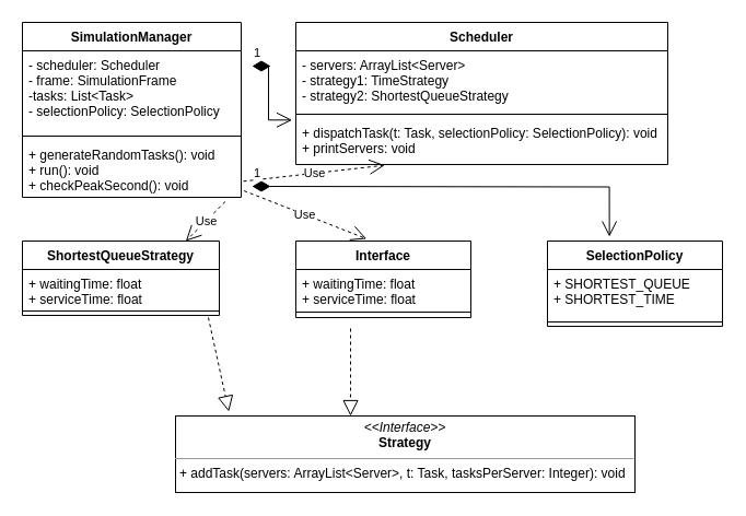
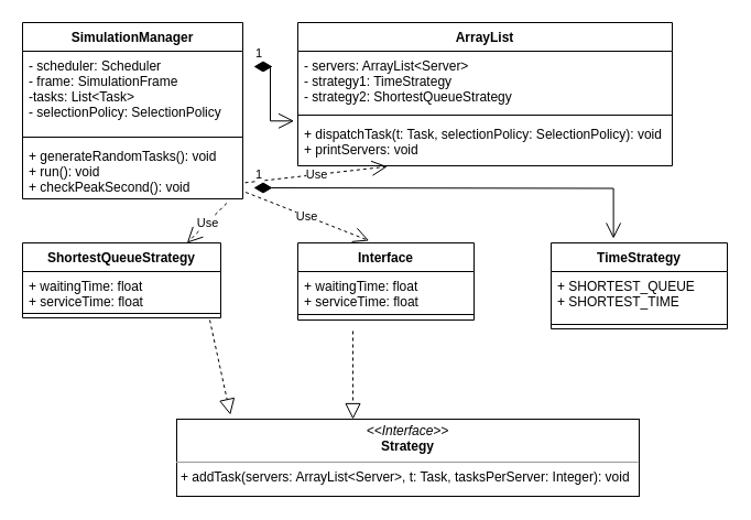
  <mxCell id="0" />
  <mxCell id="1" parent="0" />
- <mxCell id="2" value="Scheduler" style="swimlane;fontStyle=1;align=center;verticalAlign=top;childLayout=stackLayout;horizontal=1;startSize=26;horizontalStack=0;resizeParent=1;resizeParentMax=0;resizeLast=0;collapsible=1;marginBottom=0;" vertex="1" parent="1"><mxGeometry x="270" y="20" width="340" height="130" as="geometry" /></mxCell>
+ <mxCell id="2" value="ArrayList" style="swimlane;fontStyle=1;align=center;verticalAlign=top;childLayout=stackLayout;horizontal=1;startSize=26;horizontalStack=0;resizeParent=1;resizeParentMax=0;resizeLast=0;collapsible=1;marginBottom=0;" vertex="1" parent="1"><mxGeometry x="270" y="20" width="340" height="130" as="geometry" /></mxCell>
  <mxCell id="3" value="- servers: ArrayList&lt;Server&gt;&#10;- strategy1: TimeStrategy&#10;- strategy2: ShortestQueueStrategy" style="text;strokeColor=none;fillColor=none;align=left;verticalAlign=top;spacingLeft=4;spacingRight=4;overflow=hidden;rotatable=0;points=[[0,0.5],[1,0.5]];portConstraint=eastwest;" vertex="1" parent="2"><mxGeometry y="26" width="340" height="54" as="geometry" /></mxCell>
  <mxCell id="4" value="" style="line;strokeWidth=1;fillColor=none;align=left;verticalAlign=middle;spacingTop=-1;spacingLeft=3;spacingRight=3;rotatable=0;labelPosition=right;points=[];portConstraint=eastwest;" vertex="1" parent="2"><mxGeometry y="80" width="340" height="8" as="geometry" /></mxCell>
  <mxCell id="5" value="+ dispatchTask(t: Task, selectionPolicy: SelectionPolicy): void&#10;+ printServers: void" style="text;strokeColor=none;fillColor=none;align=left;verticalAlign=top;spacingLeft=4;spacingRight=4;overflow=hidden;rotatable=0;points=[[0,0.5],[1,0.5]];portConstraint=eastwest;" vertex="1" parent="2"><mxGeometry y="88" width="340" height="42" as="geometry" /></mxCell>
  <mxCell id="6" value="Interface" style="swimlane;fontStyle=1;align=center;verticalAlign=top;childLayout=stackLayout;horizontal=1;startSize=26;horizontalStack=0;resizeParent=1;resizeParentMax=0;resizeLast=0;collapsible=1;marginBottom=0;" vertex="1" parent="1"><mxGeometry x="270" y="220" width="160" height="70" as="geometry" /></mxCell>
  <mxCell id="7" value="+ waitingTime: float&#10;+ serviceTime: float" style="text;strokeColor=none;fillColor=none;align=left;verticalAlign=top;spacingLeft=4;spacingRight=4;overflow=hidden;rotatable=0;points=[[0,0.5],[1,0.5]];portConstraint=eastwest;" vertex="1" parent="6"><mxGeometry y="26" width="160" height="34" as="geometry" /></mxCell>
  <mxCell id="8" value="" style="line;strokeWidth=1;fillColor=none;align=left;verticalAlign=middle;spacingTop=-1;spacingLeft=3;spacingRight=3;rotatable=0;labelPosition=right;points=[];portConstraint=eastwest;" vertex="1" parent="6"><mxGeometry y="60" width="160" height="10" as="geometry" /></mxCell>
  <mxCell id="9" value="SimulationManager" style="swimlane;fontStyle=1;align=center;verticalAlign=top;childLayout=stackLayout;horizontal=1;startSize=26;horizontalStack=0;resizeParent=1;resizeParentMax=0;resizeLast=0;collapsible=1;marginBottom=0;" vertex="1" parent="1"><mxGeometry x="20" y="20" width="200" height="160" as="geometry" /></mxCell>
  <mxCell id="10" value="- scheduler: Scheduler&#10;- frame: SimulationFrame&#10;-tasks: List&lt;Task&gt;&#10;- selectionPolicy: SelectionPolicy" style="text;strokeColor=none;fillColor=none;align=left;verticalAlign=top;spacingLeft=4;spacingRight=4;overflow=hidden;rotatable=0;points=[[0,0.5],[1,0.5]];portConstraint=eastwest;" vertex="1" parent="9"><mxGeometry y="26" width="200" height="74" as="geometry" /></mxCell>
  <mxCell id="11" value="" style="line;strokeWidth=1;fillColor=none;align=left;verticalAlign=middle;spacingTop=-1;spacingLeft=3;spacingRight=3;rotatable=0;labelPosition=right;points=[];portConstraint=eastwest;" vertex="1" parent="9"><mxGeometry y="100" width="200" height="8" as="geometry" /></mxCell>
  <mxCell id="12" value="+ generateRandomTasks(): void&#10;+ run(): void&#10;+ checkPeakSecond(): void" style="text;strokeColor=none;fillColor=none;align=left;verticalAlign=top;spacingLeft=4;spacingRight=4;overflow=hidden;rotatable=0;points=[[0,0.5],[1,0.5]];portConstraint=eastwest;" vertex="1" parent="9"><mxGeometry y="108" width="200" height="52" as="geometry" /></mxCell>
- <mxCell id="13" value="SelectionPolicy" style="swimlane;fontStyle=1;align=center;verticalAlign=top;childLayout=stackLayout;horizontal=1;startSize=26;horizontalStack=0;resizeParent=1;resizeParentMax=0;resizeLast=0;collapsible=1;marginBottom=0;" vertex="1" parent="1"><mxGeometry x="500" y="220" width="160" height="78" as="geometry"><mxRectangle x="550" y="250" width="120" height="26" as="alternateBounds" /></mxGeometry></mxCell>
+ <mxCell id="13" value="TimeStrategy" style="swimlane;fontStyle=1;align=center;verticalAlign=top;childLayout=stackLayout;horizontal=1;startSize=26;horizontalStack=0;resizeParent=1;resizeParentMax=0;resizeLast=0;collapsible=1;marginBottom=0;" vertex="1" parent="1"><mxGeometry x="500" y="220" width="160" height="78" as="geometry"><mxRectangle x="550" y="250" width="120" height="26" as="alternateBounds" /></mxGeometry></mxCell>
  <mxCell id="14" value="+ SHORTEST_QUEUE&#10;+ SHORTEST_TIME&#10;" style="text;strokeColor=none;fillColor=none;align=left;verticalAlign=top;spacingLeft=4;spacingRight=4;overflow=hidden;rotatable=0;points=[[0,0.5],[1,0.5]];portConstraint=eastwest;" vertex="1" parent="13"><mxGeometry y="26" width="160" height="44" as="geometry" /></mxCell>
  <mxCell id="15" value="" style="line;strokeWidth=1;fillColor=none;align=left;verticalAlign=middle;spacingTop=-1;spacingLeft=3;spacingRight=3;rotatable=0;labelPosition=right;points=[];portConstraint=eastwest;" vertex="1" parent="13"><mxGeometry y="70" width="160" height="8" as="geometry" /></mxCell>
  <mxCell id="16" value="ShortestQueueStrategy" style="swimlane;fontStyle=1;align=center;verticalAlign=top;childLayout=stackLayout;horizontal=1;startSize=26;horizontalStack=0;resizeParent=1;resizeParentMax=0;resizeLast=0;collapsible=1;marginBottom=0;" vertex="1" parent="1"><mxGeometry x="20" y="220" width="180" height="68" as="geometry" /></mxCell>
  <mxCell id="17" value="+ waitingTime: float&#10;+ serviceTime: float" style="text;strokeColor=none;fillColor=none;align=left;verticalAlign=top;spacingLeft=4;spacingRight=4;overflow=hidden;rotatable=0;points=[[0,0.5],[1,0.5]];portConstraint=eastwest;" vertex="1" parent="16"><mxGeometry y="26" width="180" height="34" as="geometry" /></mxCell>
  <mxCell id="18" value="" style="line;strokeWidth=1;fillColor=none;align=left;verticalAlign=middle;spacingTop=-1;spacingLeft=3;spacingRight=3;rotatable=0;labelPosition=right;points=[];portConstraint=eastwest;" vertex="1" parent="16"><mxGeometry y="60" width="180" height="8" as="geometry" /></mxCell>
  <mxCell id="19" value="&lt;p style=&quot;margin: 0px ; margin-top: 4px ; text-align: center&quot;&gt;&lt;i&gt;&amp;lt;&amp;lt;Interface&amp;gt;&amp;gt;&lt;/i&gt;&lt;br&gt;&lt;b&gt;Strategy&lt;/b&gt;&lt;/p&gt;&lt;hr size=&quot;1&quot;&gt;&lt;p style=&quot;margin: 0px ; margin-left: 4px&quot;&gt;+ addTask(servers: ArrayList&amp;lt;Server&amp;gt;, t: Task, tasksPerServer: Integer): void&lt;/p&gt;" style="verticalAlign=top;align=left;overflow=fill;fontSize=12;fontFamily=Helvetica;html=1;" vertex="1" parent="1"><mxGeometry x="160" y="380" width="420" height="70" as="geometry" /></mxCell>
  <mxCell id="20" value="" style="endArrow=block;dashed=1;endFill=0;endSize=12;html=1;rounded=0;entryX=0.381;entryY=0;entryDx=0;entryDy=0;entryPerimeter=0;" edge="1" parent="1" target="19"><mxGeometry width="160" relative="1" as="geometry"><mxPoint x="320" y="300" as="sourcePoint" /><mxPoint x="320" y="370" as="targetPoint" /></mxGeometry></mxCell>
  <mxCell id="21" value="" style="endArrow=block;dashed=1;endFill=0;endSize=12;html=1;rounded=0;entryX=0.116;entryY=-0.057;entryDx=0;entryDy=0;entryPerimeter=0;" edge="1" parent="1" target="19"><mxGeometry width="160" relative="1" as="geometry"><mxPoint x="190" y="290" as="sourcePoint" /><mxPoint x="430" y="280" as="targetPoint" /></mxGeometry></mxCell>
  <mxCell id="22" value="Use" style="endArrow=open;endSize=12;dashed=1;html=1;rounded=0;exitX=1.01;exitY=0.718;exitDx=0;exitDy=0;exitPerimeter=0;entryX=0.239;entryY=1.016;entryDx=0;entryDy=0;entryPerimeter=0;" edge="1" parent="1" source="12" target="5"><mxGeometry width="160" relative="1" as="geometry"><mxPoint x="270" y="210" as="sourcePoint" /><mxPoint x="430" y="210" as="targetPoint" /></mxGeometry></mxCell>
  <mxCell id="23" value="Use" style="endArrow=open;endSize=12;dashed=1;html=1;rounded=0;exitX=1.013;exitY=0.885;exitDx=0;exitDy=0;exitPerimeter=0;entryX=0.404;entryY=-0.029;entryDx=0;entryDy=0;entryPerimeter=0;" edge="1" parent="1" source="12" target="6"><mxGeometry width="160" relative="1" as="geometry"><mxPoint x="270" y="210" as="sourcePoint" /><mxPoint x="340" y="210" as="targetPoint" /></mxGeometry></mxCell>
  <mxCell id="24" value="Use" style="endArrow=open;endSize=12;dashed=1;html=1;rounded=0;exitX=0.927;exitY=1.077;exitDx=0;exitDy=0;exitPerimeter=0;entryX=0.83;entryY=0;entryDx=0;entryDy=0;entryPerimeter=0;" edge="1" parent="1" source="12" target="16"><mxGeometry width="160" relative="1" as="geometry"><mxPoint x="270" y="210" as="sourcePoint" /><mxPoint x="430" y="210" as="targetPoint" /></mxGeometry></mxCell>
  <mxCell id="25" value="1" style="endArrow=open;html=1;endSize=12;startArrow=diamondThin;startSize=14;startFill=1;edgeStyle=orthogonalEdgeStyle;align=left;verticalAlign=bottom;rounded=0;entryX=0.354;entryY=-0.051;entryDx=0;entryDy=0;entryPerimeter=0;" edge="1" parent="1" target="13"><mxGeometry x="-1" y="3" relative="1" as="geometry"><mxPoint x="230" y="170" as="sourcePoint" /><mxPoint x="430" y="210" as="targetPoint" /></mxGeometry></mxCell>
  <mxCell id="26" value="1" style="endArrow=open;html=1;endSize=12;startArrow=diamondThin;startSize=14;startFill=1;edgeStyle=orthogonalEdgeStyle;align=left;verticalAlign=bottom;rounded=0;entryX=-0.01;entryY=0.032;entryDx=0;entryDy=0;entryPerimeter=0;exitX=1.05;exitY=0.189;exitDx=0;exitDy=0;exitPerimeter=0;" edge="1" parent="1" source="10" target="5"><mxGeometry x="-1" y="3" relative="1" as="geometry"><mxPoint x="270" y="210" as="sourcePoint" /><mxPoint x="430" y="210" as="targetPoint" /></mxGeometry></mxCell>
